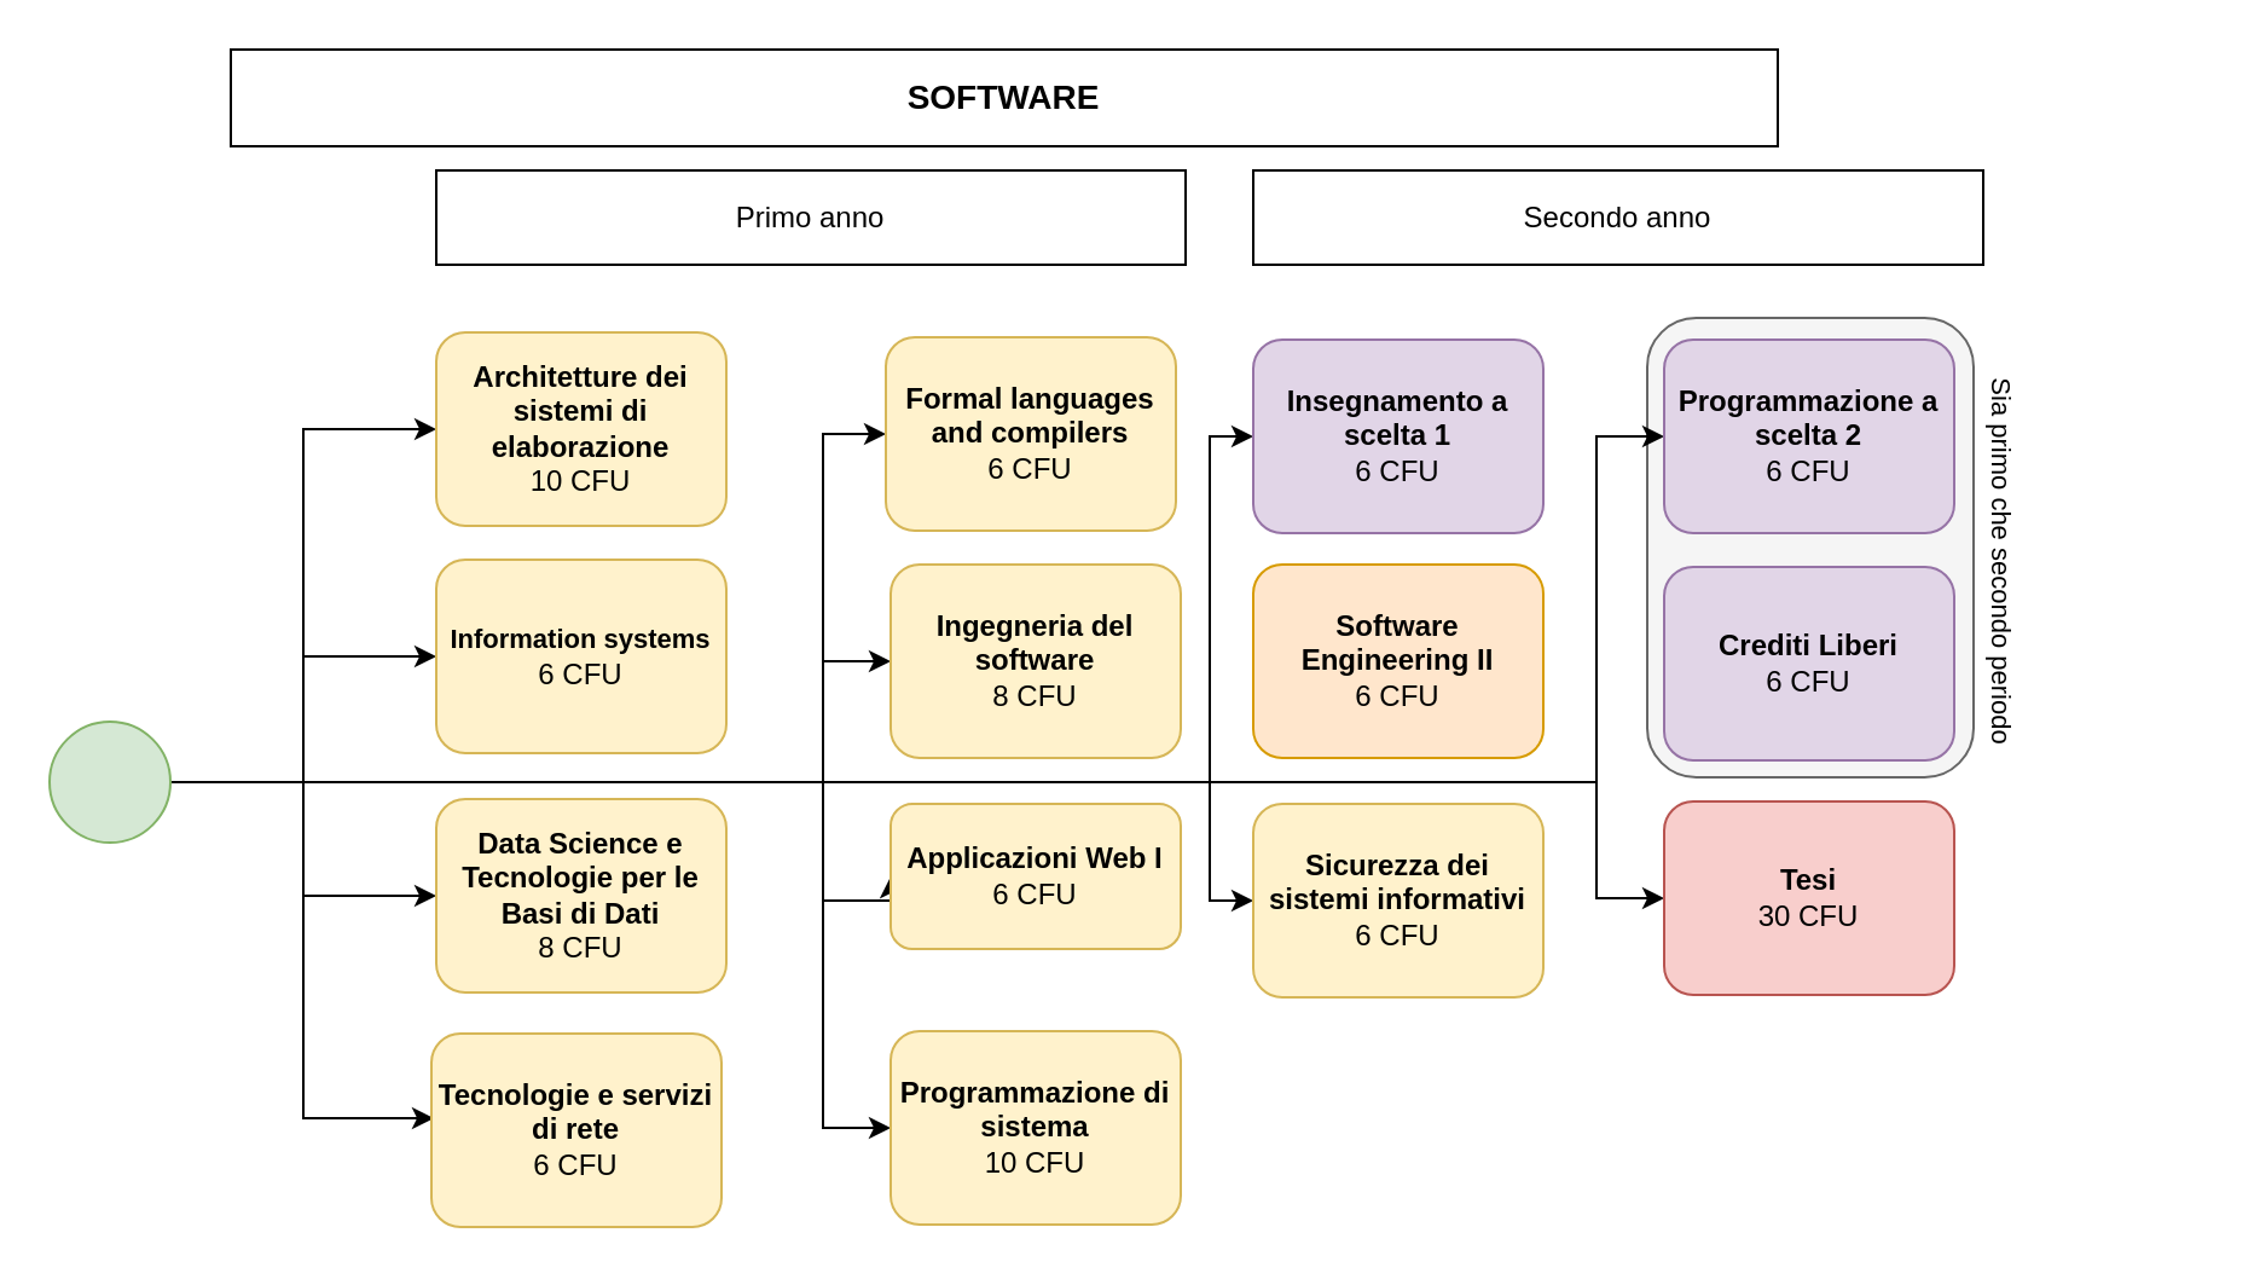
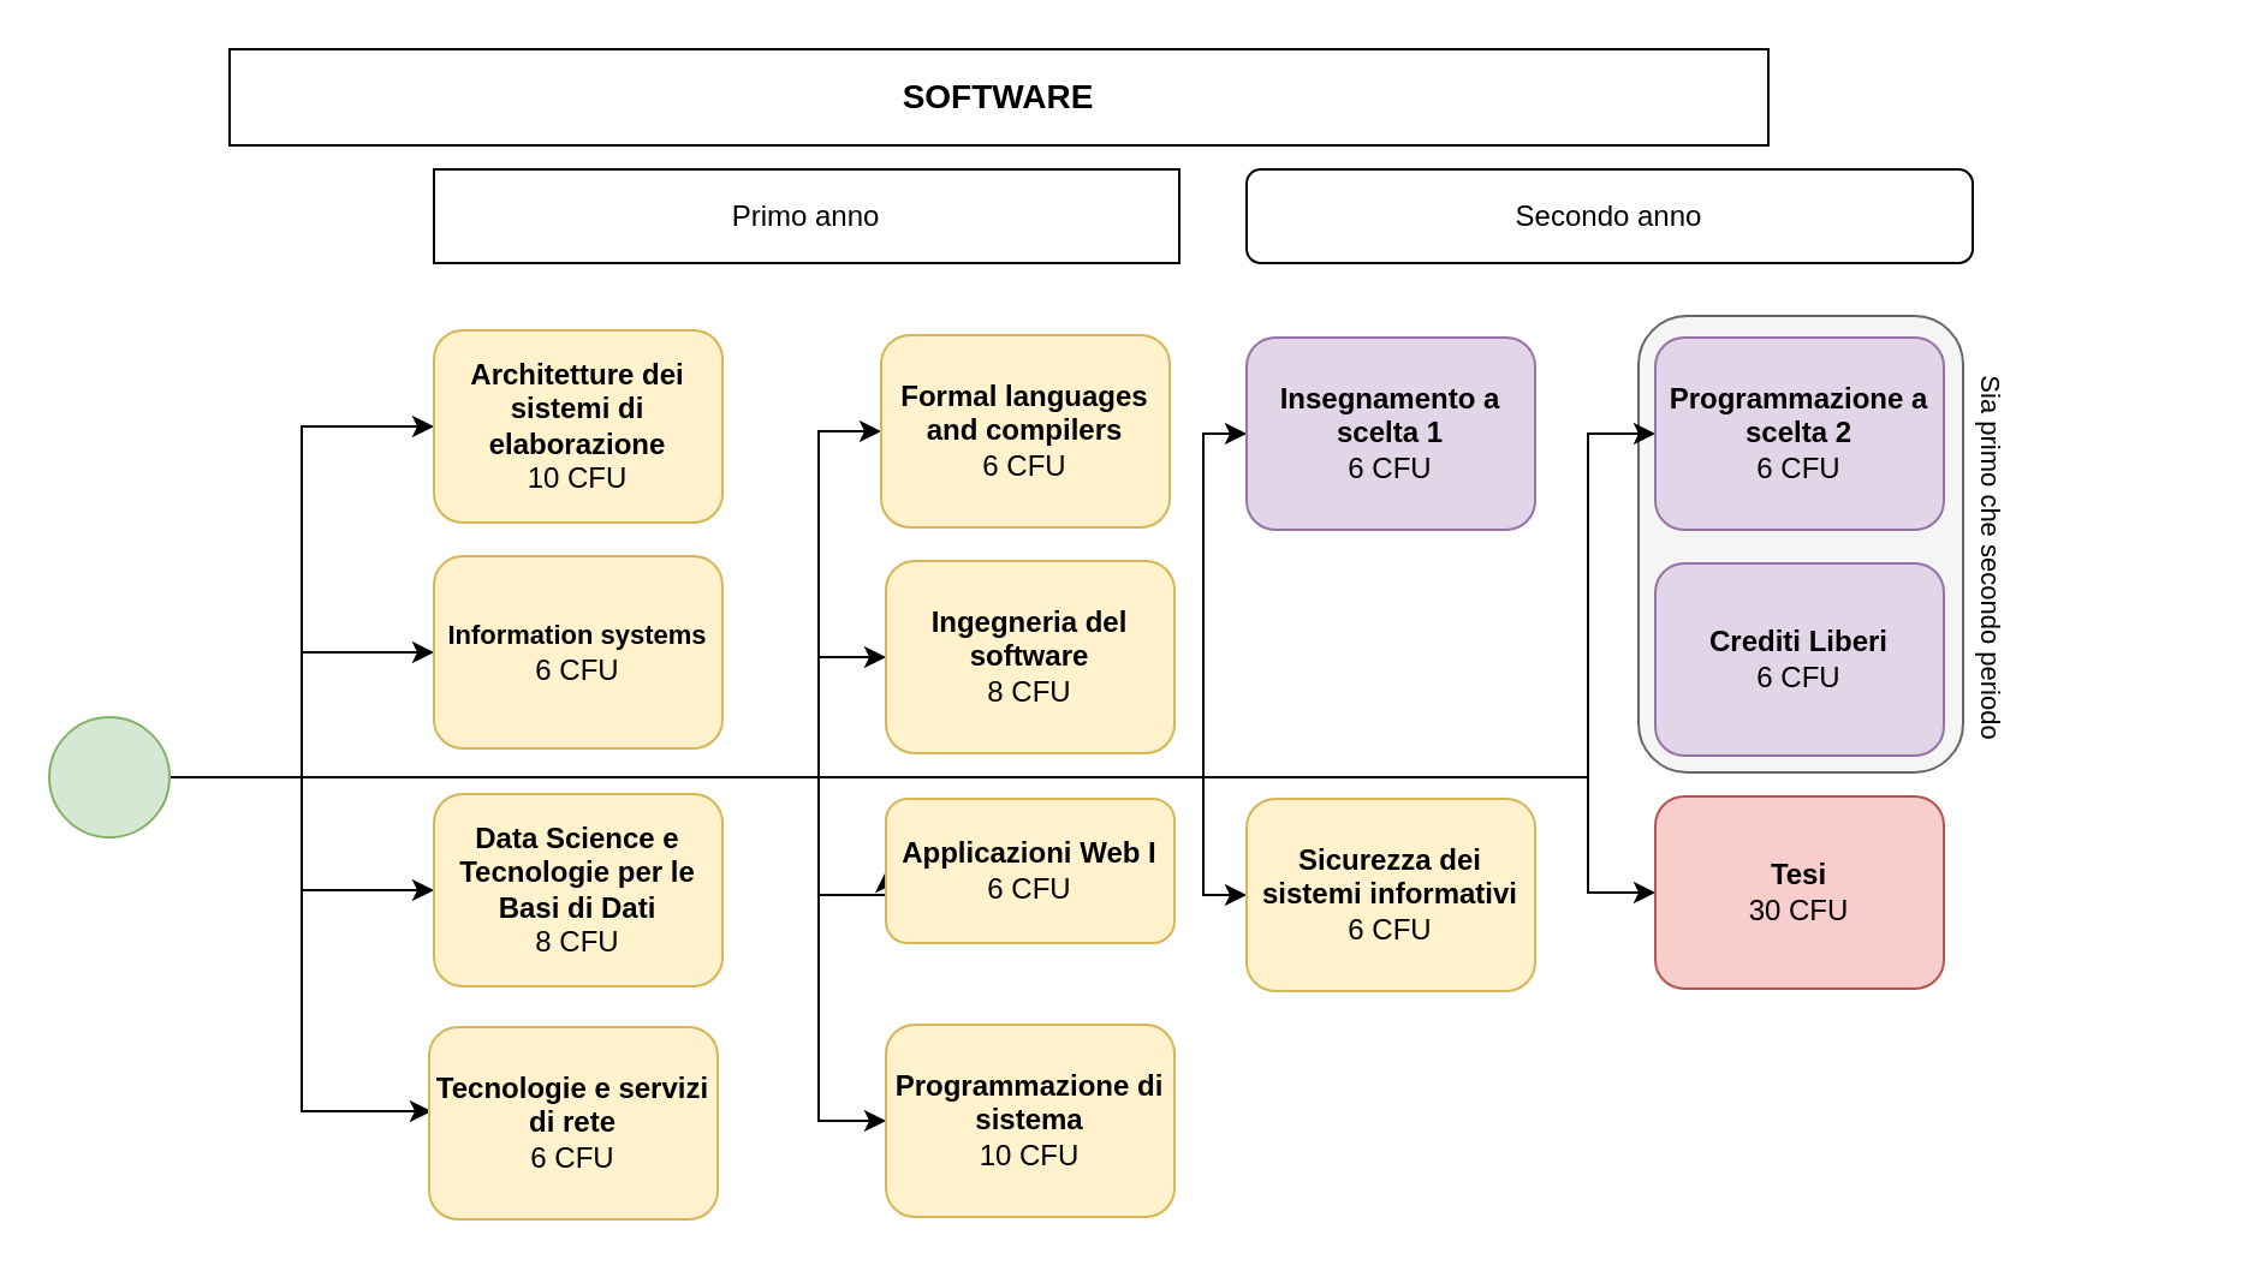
  <mxCell id="0" />
  <mxCell id="1" parent="0" />
  <mxCell id="2" value="" style="rounded=1;whiteSpace=wrap;html=1;fontSize=11;fillColor=#f5f5f5;fontColor=#333333;strokeColor=#666666;" vertex="1" parent="1"><mxGeometry x="681" y="131" width="135" height="190" as="geometry" /></mxCell>
  <mxCell id="3" style="edgeStyle=orthogonalEdgeStyle;rounded=0;orthogonalLoop=1;jettySize=auto;html=1;fontSize=11;entryX=0;entryY=0.5;entryDx=0;entryDy=0;" edge="1" parent="1" source="15" target="16"><mxGeometry relative="1" as="geometry"><mxPoint x="140" y="323" as="targetPoint" /></mxGeometry></mxCell>
  <mxCell id="4" style="edgeStyle=orthogonalEdgeStyle;rounded=0;orthogonalLoop=1;jettySize=auto;html=1;fontSize=11;" edge="1" parent="1" source="15" target="17"><mxGeometry relative="1" as="geometry" /></mxCell>
  <mxCell id="5" style="edgeStyle=orthogonalEdgeStyle;rounded=0;orthogonalLoop=1;jettySize=auto;html=1;fontSize=11;" edge="1" parent="1" source="15" target="18"><mxGeometry relative="1" as="geometry" /></mxCell>
  <mxCell id="6" style="edgeStyle=orthogonalEdgeStyle;rounded=0;orthogonalLoop=1;jettySize=auto;html=1;entryX=0;entryY=0.5;entryDx=0;entryDy=0;fontSize=11;" edge="1" parent="1"><mxGeometry relative="1" as="geometry"><mxPoint x="71" y="323" as="sourcePoint" /><mxPoint x="179" y="462" as="targetPoint" /><Array as="points"><mxPoint x="125" y="323" /><mxPoint x="125" y="462" /></Array></mxGeometry></mxCell>
  <mxCell id="7" style="edgeStyle=orthogonalEdgeStyle;rounded=0;orthogonalLoop=1;jettySize=auto;html=1;fontSize=11;entryX=0;entryY=0.5;entryDx=0;entryDy=0;" edge="1" parent="1" source="15" target="19"><mxGeometry relative="1" as="geometry"><mxPoint x="340" y="323" as="targetPoint" /><Array as="points"><mxPoint x="340" y="323" /><mxPoint x="340" y="179" /></Array></mxGeometry></mxCell>
  <mxCell id="8" style="edgeStyle=orthogonalEdgeStyle;rounded=0;orthogonalLoop=1;jettySize=auto;html=1;entryX=0;entryY=0.5;entryDx=0;entryDy=0;fontSize=11;" edge="1" parent="1" source="15" target="20"><mxGeometry relative="1" as="geometry"><Array as="points"><mxPoint x="340" y="323" /><mxPoint x="340" y="273" /></Array></mxGeometry></mxCell>
  <mxCell id="9" style="edgeStyle=orthogonalEdgeStyle;rounded=0;orthogonalLoop=1;jettySize=auto;html=1;entryX=0;entryY=0.5;entryDx=0;entryDy=0;fontSize=11;" edge="1" parent="1" source="15" target="21"><mxGeometry relative="1" as="geometry"><Array as="points"><mxPoint x="340" y="323" /><mxPoint x="340" y="372" /></Array></mxGeometry></mxCell>
  <mxCell id="10" style="edgeStyle=orthogonalEdgeStyle;rounded=0;orthogonalLoop=1;jettySize=auto;html=1;entryX=0;entryY=0.5;entryDx=0;entryDy=0;fontSize=11;" edge="1" parent="1" source="15" target="22"><mxGeometry relative="1" as="geometry"><Array as="points"><mxPoint x="340" y="323" /><mxPoint x="340" y="466" /></Array></mxGeometry></mxCell>
  <mxCell id="11" style="edgeStyle=orthogonalEdgeStyle;rounded=0;orthogonalLoop=1;jettySize=auto;html=1;entryX=0;entryY=0.5;entryDx=0;entryDy=0;fontSize=11;" edge="1" parent="1" source="15" target="25"><mxGeometry relative="1" as="geometry"><Array as="points"><mxPoint x="500" y="323" /><mxPoint x="500" y="180" /></Array></mxGeometry></mxCell>
  <mxCell id="12" style="edgeStyle=orthogonalEdgeStyle;rounded=0;orthogonalLoop=1;jettySize=auto;html=1;fontSize=11;" edge="1" parent="1" source="15" target="24"><mxGeometry relative="1" as="geometry"><Array as="points"><mxPoint x="500" y="323" /><mxPoint x="500" y="372" /></Array></mxGeometry></mxCell>
  <mxCell id="13" style="edgeStyle=orthogonalEdgeStyle;rounded=0;orthogonalLoop=1;jettySize=auto;html=1;entryX=0;entryY=0.5;entryDx=0;entryDy=0;fontSize=11;" edge="1" parent="1" source="15" target="30"><mxGeometry relative="1" as="geometry"><Array as="points"><mxPoint x="660" y="323" /><mxPoint x="660" y="180" /></Array></mxGeometry></mxCell>
  <mxCell id="14" style="edgeStyle=orthogonalEdgeStyle;rounded=0;orthogonalLoop=1;jettySize=auto;html=1;fontSize=11;" edge="1" parent="1" source="15" target="31"><mxGeometry relative="1" as="geometry"><Array as="points"><mxPoint x="660" y="323" /><mxPoint x="660" y="371" /></Array></mxGeometry></mxCell>
  <mxCell id="15" value="" style="shape=mxgraph.bpmn.shape;html=1;verticalLabelPosition=bottom;labelBackgroundColor=#ffffff;verticalAlign=top;perimeter=ellipsePerimeter;outline=standard;symbol=general;fillColor=#d5e8d4;strokeColor=#82b366;rounded=1;" vertex="1" parent="1"><mxGeometry x="20" y="298" width="50" height="50" as="geometry" /></mxCell>
  <mxCell id="16" value="&lt;span style=&quot;&quot;&gt;&#09;&lt;/span&gt;&lt;b&gt;Architetture dei sistemi di elaborazione&lt;/b&gt;&lt;br&gt;10 CFU" style="shape=ext;rounded=1;html=1;whiteSpace=wrap;strokeColor=#d6b656;fillColor=#fff2cc;shadow=0;" vertex="1" parent="1"><mxGeometry x="180" y="137" width="120" height="80" as="geometry" /></mxCell>
  <mxCell id="17" value="&lt;b style=&quot;font-size: 11px;&quot;&gt;Information systems&lt;br&gt;&lt;/b&gt;6 CFU" style="shape=ext;rounded=1;html=1;whiteSpace=wrap;strokeColor=#d6b656;fillColor=#fff2cc;shadow=0;" vertex="1" parent="1"><mxGeometry x="180" y="231" width="120" height="80" as="geometry" /></mxCell>
  <mxCell id="18" value="&lt;span style=&quot;&quot;&gt;&#09;&lt;/span&gt;&lt;b&gt;Data Science e Tecnologie per le Basi di Dati&lt;/b&gt;&lt;br&gt;8 CFU" style="shape=ext;rounded=1;html=1;whiteSpace=wrap;strokeColor=#d6b656;fillColor=#fff2cc;glass=0;shadow=0;sketch=0;" vertex="1" parent="1"><mxGeometry x="180" y="330" width="120" height="80" as="geometry" /></mxCell>
  <mxCell id="19" value="&lt;b&gt;Formal languages and compilers&lt;/b&gt;&lt;br&gt;6 CFU" style="shape=ext;rounded=1;html=1;whiteSpace=wrap;strokeColor=#d6b656;fillColor=#fff2cc;shadow=0;" vertex="1" parent="1"><mxGeometry x="366" y="139" width="120" height="80" as="geometry" /></mxCell>
  <mxCell id="20" value="&lt;b&gt;&lt;span style=&quot;&quot;&gt;&#09;&lt;/span&gt;Ingegneria del software&lt;/b&gt;&lt;br&gt;8 CFU" style="shape=ext;rounded=1;html=1;whiteSpace=wrap;strokeColor=#d6b656;fillColor=#fff2cc;shadow=0;" vertex="1" parent="1"><mxGeometry x="368" y="233" width="120" height="80" as="geometry" /></mxCell>
  <mxCell id="21" value="&lt;b&gt;Applicazioni Web I&lt;br&gt;&lt;/b&gt;6 CFU" style="shape=ext;rounded=1;html=1;whiteSpace=wrap;strokeColor=#d6b656;fillColor=#fff2cc;shadow=0;" vertex="1" parent="1"><mxGeometry x="368" y="332" width="120" height="60" as="geometry" /></mxCell>
  <mxCell id="22" value="&lt;b&gt;&lt;span style=&quot;&quot;&gt;&#09;&lt;/span&gt;Programmazione di sistema&lt;br&gt;&lt;/b&gt;10 CFU" style="shape=ext;rounded=1;html=1;whiteSpace=wrap;strokeColor=#d6b656;fillColor=#fff2cc;shadow=0;" vertex="1" parent="1"><mxGeometry x="368" y="426" width="120" height="80" as="geometry" /></mxCell>
- <mxCell id="23" value="&lt;b&gt;Software Engineering II&lt;br&gt;&lt;/b&gt;6 CFU" style="shape=ext;rounded=1;html=1;whiteSpace=wrap;strokeColor=#d79b00;fillColor=#ffe6cc;shadow=0;" vertex="1" parent="1"><mxGeometry x="518" y="233" width="120" height="80" as="geometry" /></mxCell>
  <mxCell id="24" value="&lt;b&gt;&lt;span style=&quot;&quot;&gt;&#09;&lt;/span&gt;Sicurezza dei sistemi informativi&lt;br&gt;&lt;/b&gt;6 CFU" style="shape=ext;rounded=1;html=1;whiteSpace=wrap;strokeColor=#d6b656;fillColor=#fff2cc;shadow=0;" vertex="1" parent="1"><mxGeometry x="518" y="332" width="120" height="80" as="geometry" /></mxCell>
  <mxCell id="25" value="&lt;b&gt;&lt;span style=&quot;&quot;&gt;&#09;&lt;/span&gt;Insegnamento a scelta 1&lt;/b&gt;&lt;br&gt;6&lt;b&gt;&amp;nbsp;&lt;/b&gt;CFU" style="shape=ext;rounded=1;html=1;whiteSpace=wrap;strokeColor=#9673a6;fillColor=#e1d5e7;shadow=0;" vertex="1" parent="1"><mxGeometry x="518" y="140" width="120" height="80" as="geometry" /></mxCell>
  <mxCell id="26" value="Primo anno" style="rounded=0;whiteSpace=wrap;html=1;" vertex="1" parent="1"><mxGeometry x="180" y="70" width="310" height="39" as="geometry" /></mxCell>
- <mxCell id="27" value="Secondo anno" style="rounded=0;whiteSpace=wrap;html=1;" vertex="1" parent="1"><mxGeometry x="518" y="70" width="302" height="39" as="geometry" /></mxCell>
+ <mxCell id="27" value="Secondo anno" style="whiteSpace=wrap;html=1;rounded=1;" vertex="1" parent="1"><mxGeometry x="518" y="70" width="302" height="39" as="geometry" /></mxCell>
  <mxCell id="28" value="&lt;b&gt;Tecnologie e servizi di rete&lt;br&gt;&lt;/b&gt;6 CFU" style="shape=ext;rounded=1;html=1;whiteSpace=wrap;strokeColor=#d6b656;fillColor=#fff2cc;glass=0;shadow=0;sketch=0;" vertex="1" parent="1"><mxGeometry x="178" y="427" width="120" height="80" as="geometry" /></mxCell>
  <mxCell id="29" value="&lt;b&gt;Crediti Liberi&lt;/b&gt;&lt;br&gt;6 CFU" style="shape=ext;rounded=1;html=1;whiteSpace=wrap;strokeColor=#9673a6;fillColor=#e1d5e7;shadow=0;" vertex="1" parent="1"><mxGeometry x="688" y="234" width="120" height="80" as="geometry" /></mxCell>
  <mxCell id="30" value="&lt;b&gt;Programmazione a scelta 2&lt;/b&gt;&lt;br&gt;6 CFU" style="shape=ext;rounded=1;html=1;whiteSpace=wrap;strokeColor=#9673a6;fillColor=#e1d5e7;shadow=0;" vertex="1" parent="1"><mxGeometry x="688" y="140" width="120" height="80" as="geometry" /></mxCell>
  <mxCell id="31" value="&lt;b&gt;Tesi&lt;/b&gt;&lt;br&gt;30 CFU" style="shape=ext;rounded=1;html=1;whiteSpace=wrap;strokeColor=#b85450;fillColor=#f8cecc;shadow=0;" vertex="1" parent="1"><mxGeometry x="688" y="331" width="120" height="80" as="geometry" /></mxCell>
  <mxCell id="32" value="Sia primo che secondo periodo" style="text;html=1;strokeColor=none;fillColor=none;align=center;verticalAlign=middle;whiteSpace=wrap;rounded=0;fontSize=11;rotation=90;" vertex="1" parent="1"><mxGeometry x="743" y="217" width="170" height="30" as="geometry" /></mxCell>
  <mxCell id="33" value="&lt;b&gt;&lt;font style=&quot;font-size: 14px;&quot;&gt;SOFTWARE&lt;/font&gt;&lt;/b&gt;" style="rounded=0;whiteSpace=wrap;html=1;glass=0;" vertex="1" parent="1"><mxGeometry x="95" y="20" width="640" height="40" as="geometry" /></mxCell>
